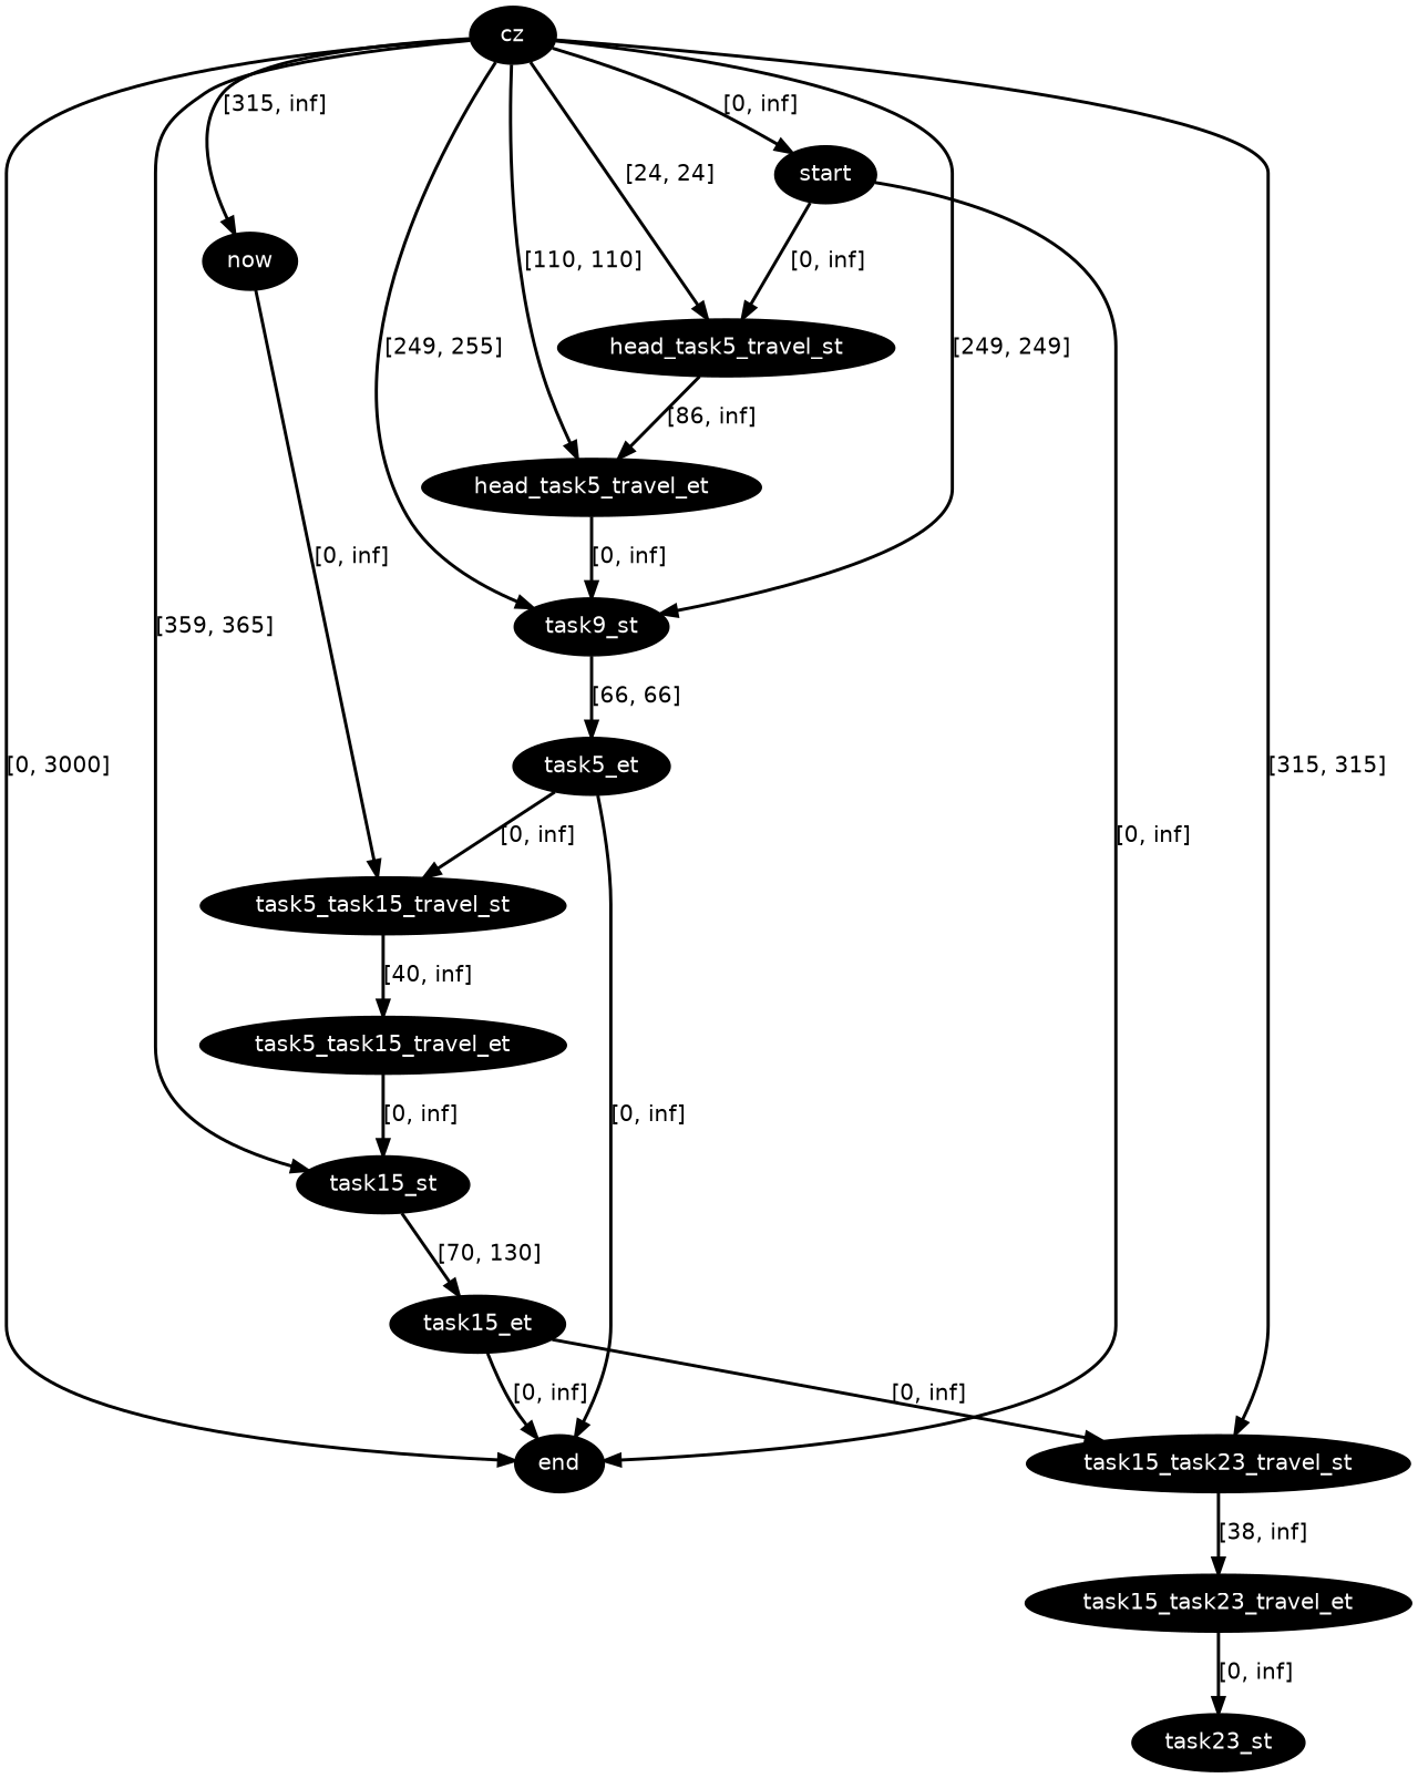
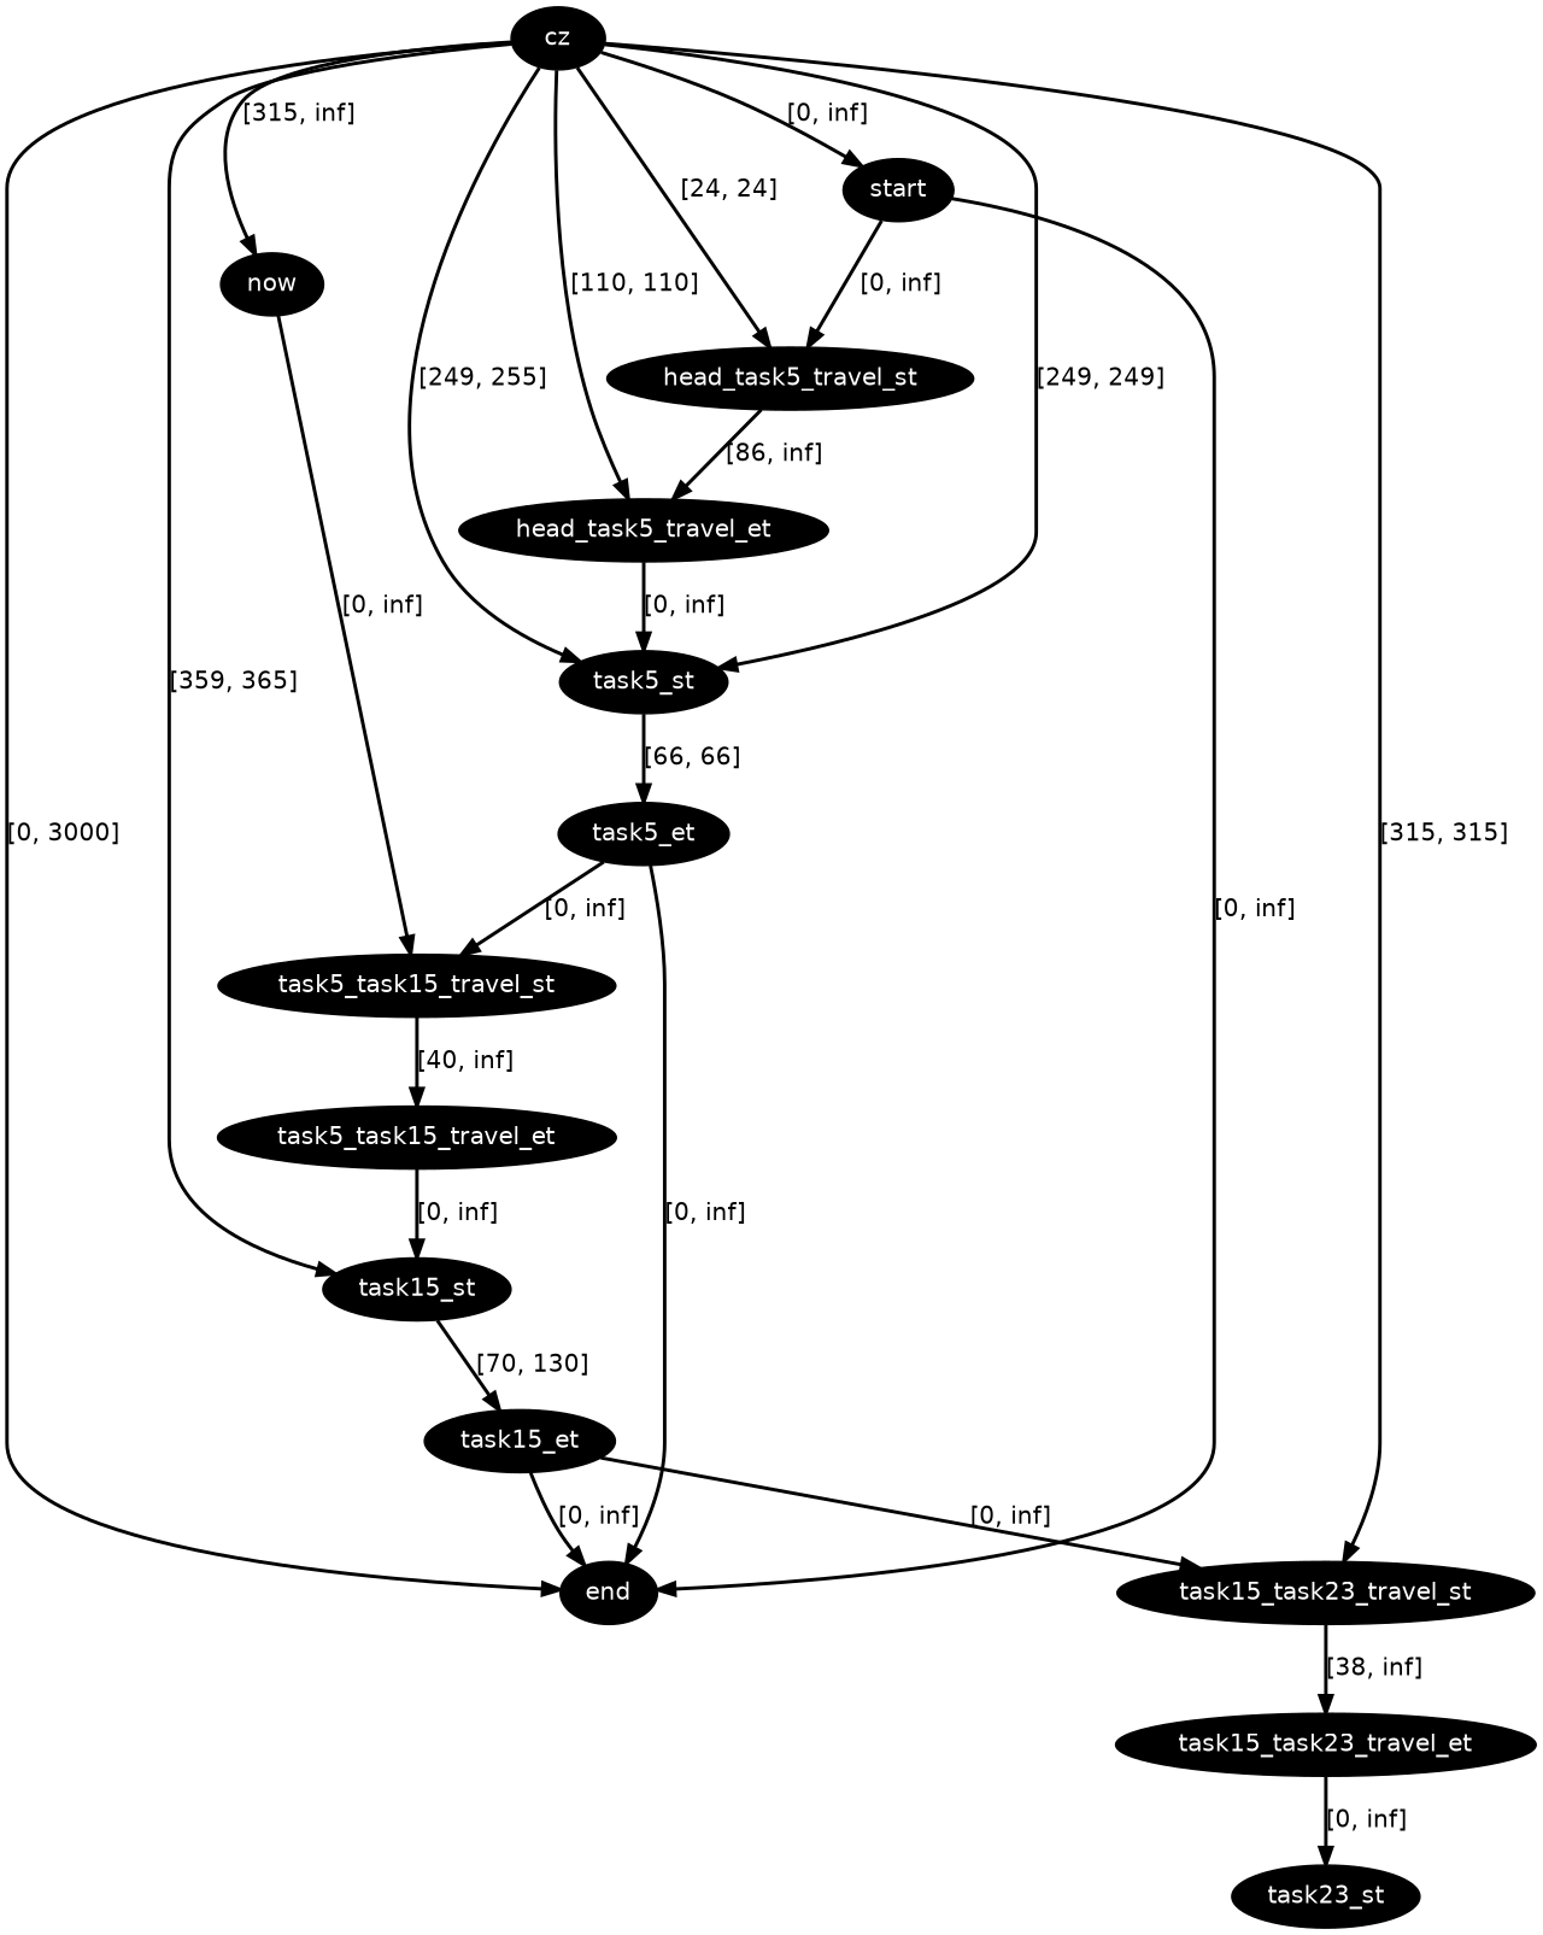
  digraph {
    fontname="DejaVu Sans"
    node [fillcolor=black fontcolor=white fontname="DejaVu Sans" style=filled]
    edge [color=black fontname="DejaVu Sans" penwidth=2]
    n1 [label=cz]
    n2 [label=start]
    n3 [label=now]
    n4 [label=end]
    n5 [label=head_task5_travel_st]
    n6 [label=head_task5_travel_et]
-   n7 [label=task9_st]
+   n7 [label=task5_st]
    n8 [label=task15_st]
    n9 [label=task15_task23_travel_st]
    n10 [label=task5_task15_travel_st]
    n11 [label=task5_et]
    n12 [label=task15_et]
    n13 [label=task5_task15_travel_et]
    n14 [label=task15_task23_travel_et]
    n15 [label=task23_st]
    n1 -> n2 [label="[0, inf]"]
    n1 -> n3 [label="[315, inf]"]
    n1 -> n4 [label="[0, 3000]"]
    n1 -> n5 [label="[24, 24]"]
    n1 -> n6 [label="[110, 110]"]
    n1 -> n7 [label="[249, 249]"]
    n1 -> n7 [label="[249, 255]"]
    n1 -> n8 [label="[359, 365]"]
    n1 -> n9 [label="[315, 315]"]
    n2 -> n4 [label="[0, inf]"]
    n2 -> n5 [label="[0, inf]"]
    n3 -> n10 [label="[0, inf]"]
    n5 -> n6 [label="[86, inf]"]
    n6 -> n7 [label="[0, inf]"]
    n7 -> n11 [label="[66, 66]"]
    n8 -> n12 [label="[70, 130]"]
    n9 -> n14 [label="[38, inf]"]
    n10 -> n13 [label="[40, inf]"]
    n11 -> n4 [label="[0, inf]"]
    n11 -> n10 [label="[0, inf]"]
    n12 -> n4 [label="[0, inf]"]
    n12 -> n9 [label="[0, inf]"]
    n13 -> n8 [label="[0, inf]"]
    n14 -> n15 [label="[0, inf]"]
  }
